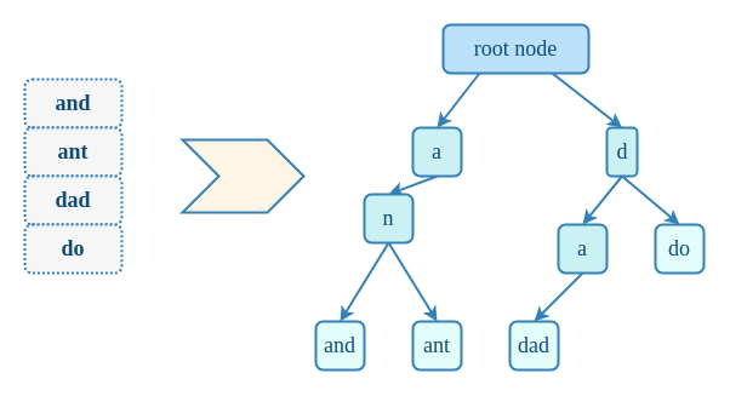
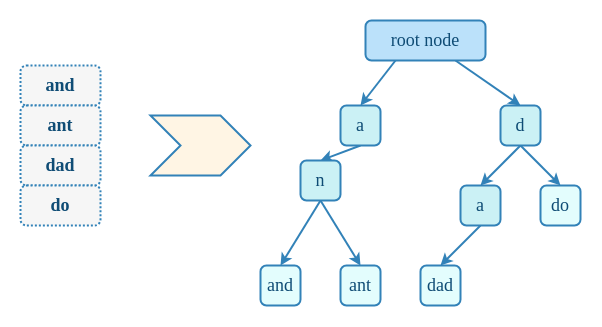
  <mxCell id="0" />
  <mxCell id="1" parent="0" />
  <mxCell id="2" style="shape=connector;rounded=1;orthogonalLoop=1;jettySize=auto;html=1;exitX=0.5;exitY=1;exitDx=0;exitDy=0;entryX=0.5;entryY=0;entryDx=0;entryDy=0;labelBackgroundColor=default;strokeColor=#3282B8;strokeWidth=2;align=center;verticalAlign=middle;fontFamily=Comic Sans MS;fontSize=18;fontColor=#0F4C75;endArrow=classic;" edge="1" parent="1" source="3" target="6"><mxGeometry relative="1" as="geometry" /></mxCell>
  <mxCell id="3" value="a" style="rounded=1;whiteSpace=wrap;html=1;shadow=0;strokeColor=#3282B8;strokeWidth=2;align=center;verticalAlign=middle;spacing=20;fontFamily=Comic Sans MS;fontSize=18;fontColor=#0F4C75;fillColor=#CBF1F5;" vertex="1" parent="1"><mxGeometry x="340" y="105" width="40" height="40" as="geometry" /></mxCell>
  <mxCell id="4" style="shape=connector;rounded=1;orthogonalLoop=1;jettySize=auto;html=1;exitX=0.5;exitY=1;exitDx=0;exitDy=0;entryX=0.5;entryY=0;entryDx=0;entryDy=0;labelBackgroundColor=default;strokeColor=#3282B8;strokeWidth=2;align=center;verticalAlign=middle;fontFamily=Comic Sans MS;fontSize=18;fontColor=#0F4C75;endArrow=classic;" edge="1" parent="1" source="6" target="7"><mxGeometry relative="1" as="geometry" /></mxCell>
  <mxCell id="5" style="shape=connector;rounded=1;orthogonalLoop=1;jettySize=auto;html=1;entryX=0.5;entryY=0;entryDx=0;entryDy=0;labelBackgroundColor=default;strokeColor=#3282B8;strokeWidth=2;align=center;verticalAlign=middle;fontFamily=Comic Sans MS;fontSize=18;fontColor=#0F4C75;endArrow=classic;exitX=0.5;exitY=1;exitDx=0;exitDy=0;" edge="1" parent="1" source="6" target="8"><mxGeometry relative="1" as="geometry" /></mxCell>
  <mxCell id="6" value="n" style="rounded=1;whiteSpace=wrap;html=1;shadow=0;strokeColor=#3282B8;strokeWidth=2;align=center;verticalAlign=middle;spacing=20;fontFamily=Comic Sans MS;fontSize=18;fontColor=#0F4C75;fillColor=#CBF1F5;" vertex="1" parent="1"><mxGeometry x="300" y="160" width="40" height="40" as="geometry" /></mxCell>
  <mxCell id="7" value="and" style="rounded=1;whiteSpace=wrap;html=1;shadow=0;strokeColor=#3282B8;strokeWidth=2;align=center;verticalAlign=middle;spacing=20;fontFamily=Comic Sans MS;fontSize=18;fontColor=#0F4C75;fillColor=#E3FDFD;" vertex="1" parent="1"><mxGeometry x="260" y="265" width="40" height="40" as="geometry" /></mxCell>
  <mxCell id="8" value="ant" style="rounded=1;whiteSpace=wrap;html=1;shadow=0;strokeColor=#3282B8;strokeWidth=2;align=center;verticalAlign=middle;spacing=20;fontFamily=Comic Sans MS;fontSize=18;fontColor=#0F4C75;fillColor=#E3FDFD;" vertex="1" parent="1"><mxGeometry x="340" y="265" width="40" height="40" as="geometry" /></mxCell>
  <mxCell id="9" value="dad" style="rounded=1;whiteSpace=wrap;html=1;shadow=0;strokeColor=#3282B8;strokeWidth=2;align=center;verticalAlign=middle;spacing=20;fontFamily=Comic Sans MS;fontSize=18;fontColor=#0F4C75;fillColor=#E3FDFD;" vertex="1" parent="1"><mxGeometry x="420" y="265" width="40" height="40" as="geometry" /></mxCell>
  <mxCell id="10" value="do" style="rounded=1;whiteSpace=wrap;html=1;shadow=0;strokeColor=#3282B8;strokeWidth=2;align=center;verticalAlign=middle;spacing=20;fontFamily=Comic Sans MS;fontSize=18;fontColor=#0F4C75;fillColor=#E3FDFD;" vertex="1" parent="1"><mxGeometry x="540" y="185" width="40" height="40" as="geometry" /></mxCell>
  <mxCell id="11" style="edgeStyle=none;shape=connector;rounded=1;orthogonalLoop=1;jettySize=auto;html=1;exitX=0.5;exitY=1;exitDx=0;exitDy=0;entryX=0.5;entryY=0;entryDx=0;entryDy=0;labelBackgroundColor=default;strokeColor=#3282B8;strokeWidth=2;align=center;verticalAlign=middle;fontFamily=Comic Sans MS;fontSize=18;fontColor=#0F4C75;endArrow=classic;" edge="1" parent="1" source="12" target="9"><mxGeometry relative="1" as="geometry" /></mxCell>
  <mxCell id="12" value="a" style="rounded=1;whiteSpace=wrap;html=1;shadow=0;strokeColor=#3282B8;strokeWidth=2;align=center;verticalAlign=middle;spacing=20;fontFamily=Comic Sans MS;fontSize=18;fontColor=#0F4C75;fillColor=#CBF1F5;" vertex="1" parent="1"><mxGeometry x="460" y="185" width="40" height="40" as="geometry" /></mxCell>
  <mxCell id="13" style="edgeStyle=none;shape=connector;rounded=1;orthogonalLoop=1;jettySize=auto;html=1;exitX=0.5;exitY=1;exitDx=0;exitDy=0;entryX=0.5;entryY=0;entryDx=0;entryDy=0;labelBackgroundColor=default;strokeColor=#3282B8;strokeWidth=2;align=center;verticalAlign=middle;fontFamily=Comic Sans MS;fontSize=18;fontColor=#0F4C75;endArrow=classic;" edge="1" parent="1" source="15" target="12"><mxGeometry relative="1" as="geometry" /></mxCell>
  <mxCell id="14" style="edgeStyle=none;shape=connector;rounded=1;orthogonalLoop=1;jettySize=auto;html=1;exitX=0.5;exitY=1;exitDx=0;exitDy=0;entryX=0.5;entryY=0;entryDx=0;entryDy=0;labelBackgroundColor=default;strokeColor=#3282B8;strokeWidth=2;align=center;verticalAlign=middle;fontFamily=Comic Sans MS;fontSize=18;fontColor=#0F4C75;endArrow=classic;" edge="1" parent="1" source="15" target="10"><mxGeometry relative="1" as="geometry" /></mxCell>
- <mxCell id="15" value="d" style="rounded=1;whiteSpace=wrap;html=1;shadow=0;strokeColor=#3282B8;strokeWidth=2;align=center;verticalAlign=middle;spacing=20;fontFamily=Comic Sans MS;fontSize=18;fontColor=#0F4C75;fillColor=#CBF1F5;" vertex="1" parent="1"><mxGeometry x="500" y="105" width="25" height="40" as="geometry" /></mxCell>
+ <mxCell id="15" value="d" style="rounded=1;whiteSpace=wrap;html=1;shadow=0;strokeColor=#3282B8;strokeWidth=2;align=center;verticalAlign=middle;spacing=20;fontFamily=Comic Sans MS;fontSize=18;fontColor=#0F4C75;fillColor=#CBF1F5;" vertex="1" parent="1"><mxGeometry x="500" y="105" width="40" height="40" as="geometry" /></mxCell>
  <mxCell id="16" style="edgeStyle=none;shape=connector;rounded=1;orthogonalLoop=1;jettySize=auto;html=1;exitX=0.25;exitY=1;exitDx=0;exitDy=0;entryX=0.5;entryY=0;entryDx=0;entryDy=0;labelBackgroundColor=default;strokeColor=#3282B8;strokeWidth=2;align=center;verticalAlign=middle;fontFamily=Comic Sans MS;fontSize=18;fontColor=#0F4C75;endArrow=classic;" edge="1" parent="1" source="18" target="3"><mxGeometry relative="1" as="geometry" /></mxCell>
  <mxCell id="17" style="edgeStyle=none;shape=connector;rounded=1;orthogonalLoop=1;jettySize=auto;html=1;exitX=0.75;exitY=1;exitDx=0;exitDy=0;entryX=0.5;entryY=0;entryDx=0;entryDy=0;labelBackgroundColor=default;strokeColor=#3282B8;strokeWidth=2;align=center;verticalAlign=middle;fontFamily=Comic Sans MS;fontSize=18;fontColor=#0F4C75;endArrow=classic;" edge="1" parent="1" source="18" target="15"><mxGeometry relative="1" as="geometry" /></mxCell>
  <mxCell id="18" value="root node" style="rounded=1;whiteSpace=wrap;html=1;shadow=0;strokeColor=#3282B8;strokeWidth=2;align=center;verticalAlign=middle;fontFamily=Comic Sans MS;fontSize=18;fontColor=#0F4C75;fillColor=#BBE1FA;" vertex="1" parent="1"><mxGeometry x="365" y="20" width="120" height="40" as="geometry" /></mxCell>
  <mxCell id="19" value="and" style="rounded=1;whiteSpace=wrap;html=1;shadow=0;strokeColor=#3282B8;strokeWidth=2;align=center;verticalAlign=middle;fontFamily=Comic Sans MS;fontSize=18;fontColor=#0F4C75;fillColor=#F6F6F6;dashed=1;dashPattern=1 1;fontStyle=1" vertex="1" parent="1"><mxGeometry x="20" y="65" width="80" height="40" as="geometry" /></mxCell>
  <mxCell id="20" value="ant" style="rounded=1;whiteSpace=wrap;html=1;shadow=0;strokeColor=#3282B8;strokeWidth=2;align=center;verticalAlign=middle;fontFamily=Comic Sans MS;fontSize=18;fontColor=#0F4C75;fillColor=#F6F6F6;dashed=1;dashPattern=1 1;fontStyle=1" vertex="1" parent="1"><mxGeometry x="20" y="105" width="80" height="40" as="geometry" /></mxCell>
  <mxCell id="21" value="dad" style="rounded=1;whiteSpace=wrap;html=1;shadow=0;strokeColor=#3282B8;strokeWidth=2;align=center;verticalAlign=middle;fontFamily=Comic Sans MS;fontSize=18;fontColor=#0F4C75;fillColor=#F6F6F6;dashed=1;dashPattern=1 1;fontStyle=1" vertex="1" parent="1"><mxGeometry x="20" y="145" width="80" height="40" as="geometry" /></mxCell>
  <mxCell id="22" value="do" style="rounded=1;whiteSpace=wrap;html=1;shadow=0;strokeColor=#3282B8;strokeWidth=2;align=center;verticalAlign=middle;fontFamily=Comic Sans MS;fontSize=18;fontColor=#0F4C75;fillColor=#F6F6F6;dashed=1;dashPattern=1 1;fontStyle=1" vertex="1" parent="1"><mxGeometry x="20" y="185" width="80" height="40" as="geometry" /></mxCell>
  <mxCell id="23" value="" style="html=1;shadow=0;dashed=0;align=center;verticalAlign=middle;shape=mxgraph.arrows2.arrow;dy=0;dx=30;notch=30;rounded=1;dashPattern=1 1;strokeColor=#3282B8;strokeWidth=2;spacingTop=0;spacing=10;fontFamily=Comic Sans MS;fontSize=16;fontColor=#0F4C75;fillColor=#FFF5E4;" vertex="1" parent="1"><mxGeometry x="150" y="115" width="100" height="60" as="geometry" /></mxCell>
